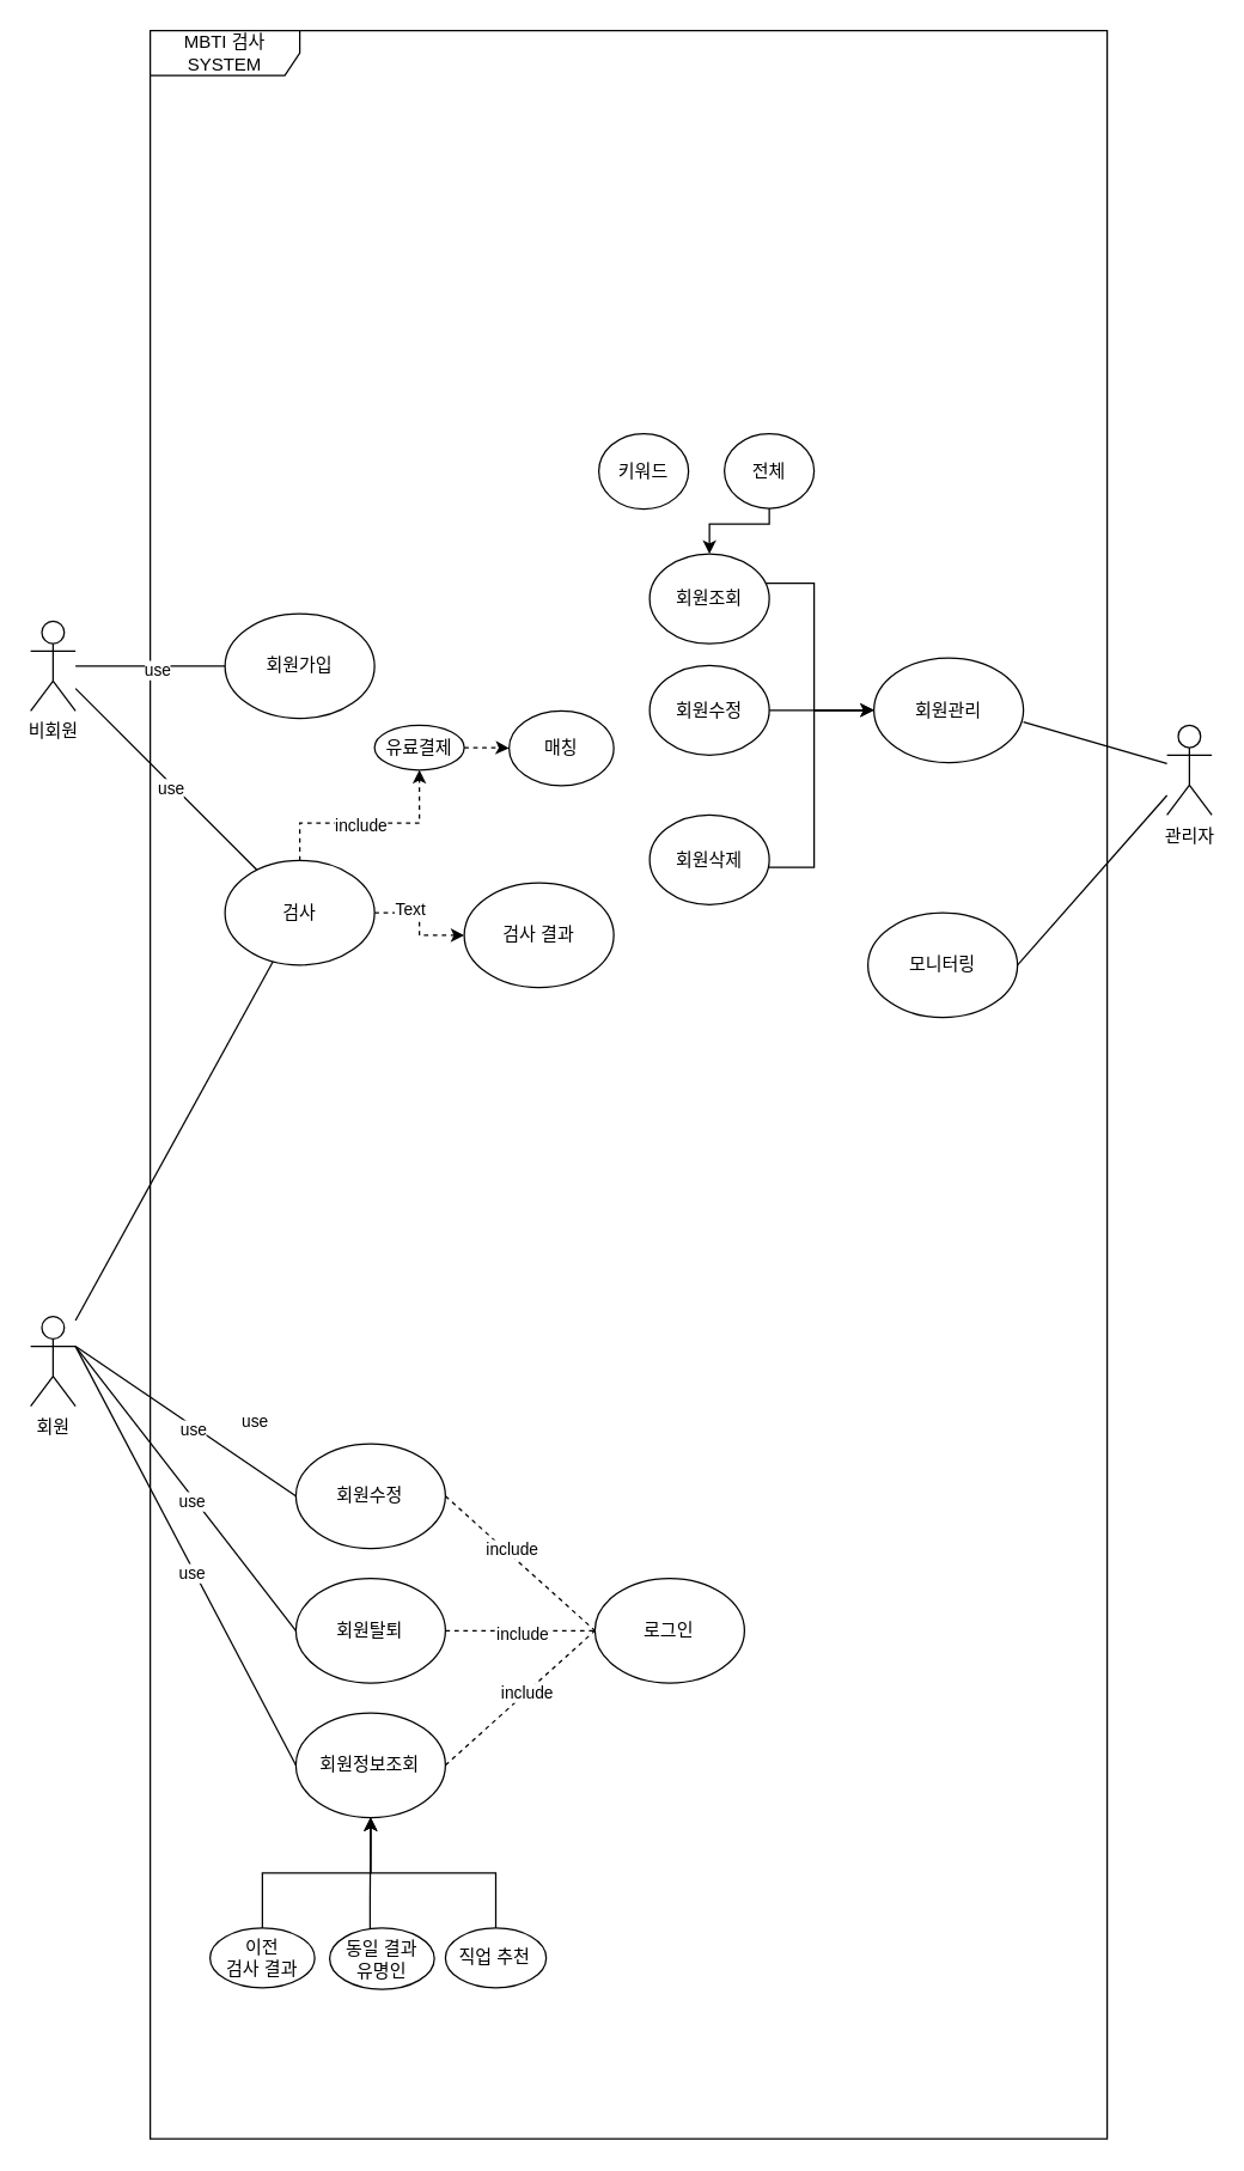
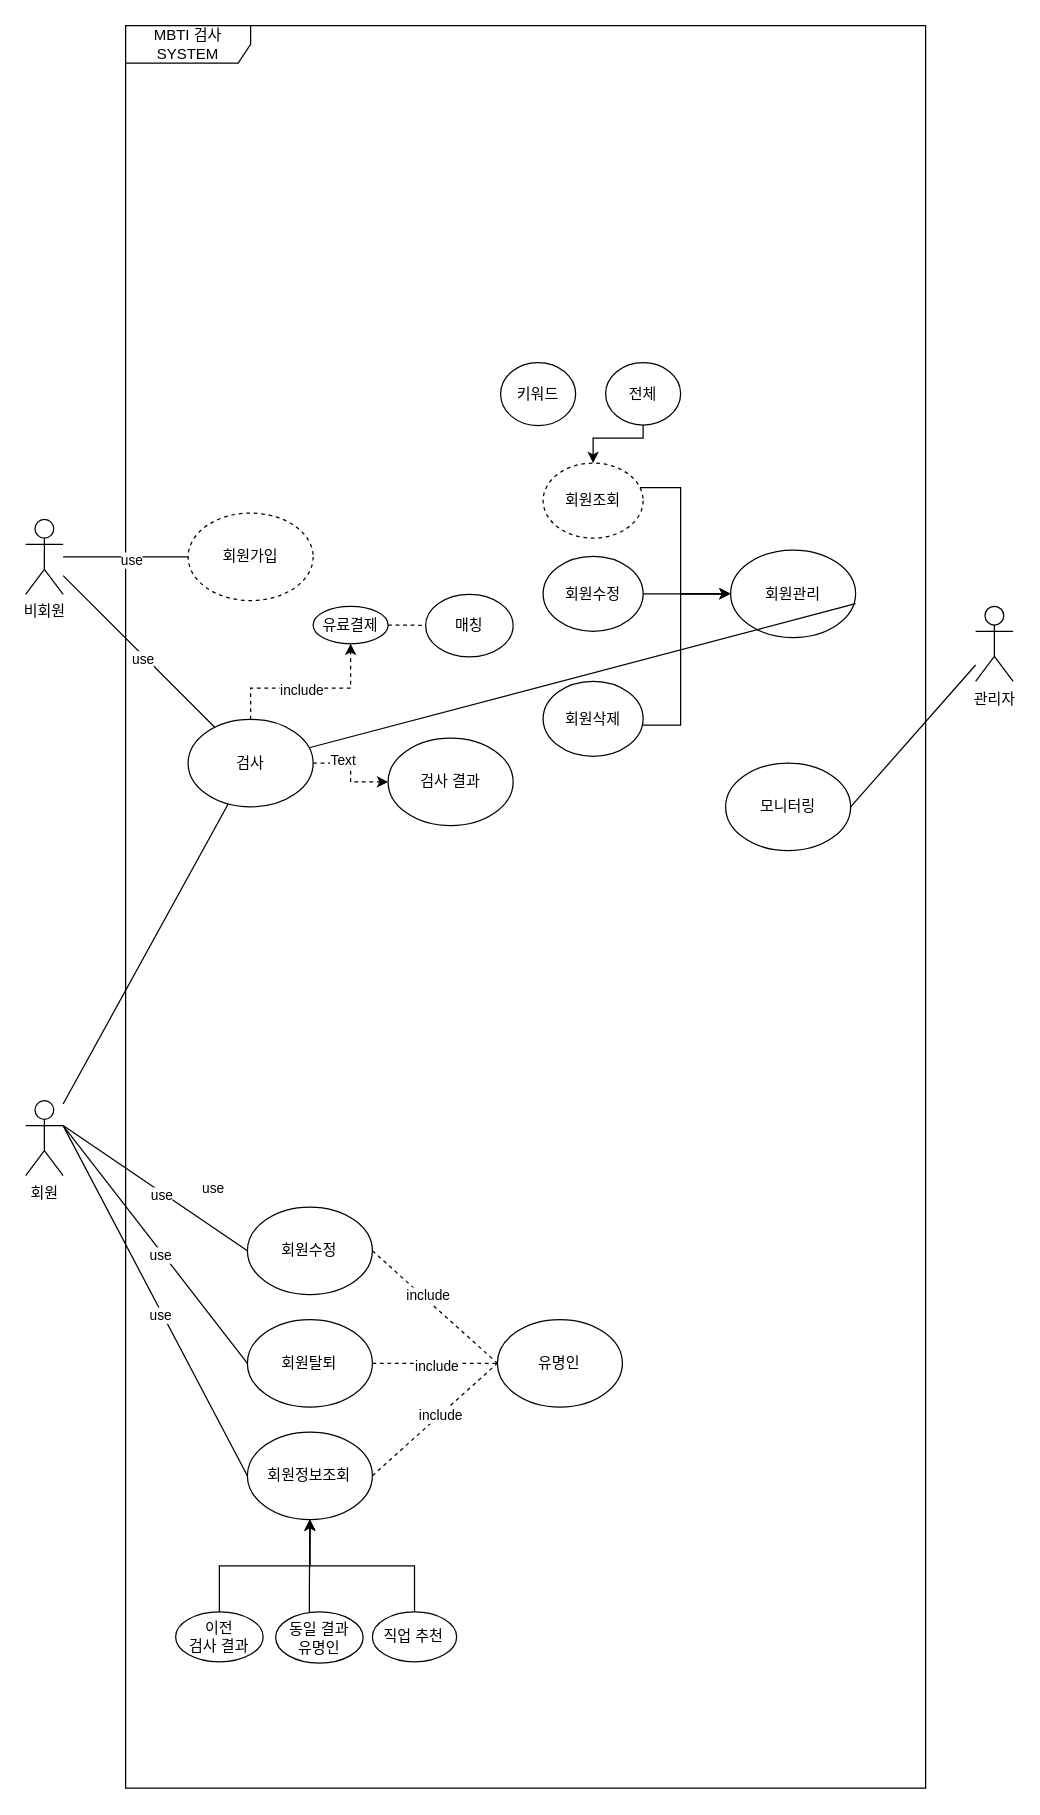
  <mxCell id="0" />
  <mxCell id="1" parent="0" />
  <mxCell id="2" value="회원" style="shape=umlActor;verticalLabelPosition=bottom;verticalAlign=top;html=1;outlineConnect=0;" vertex="1" parent="1"><mxGeometry x="20" y="880" width="30" height="60" as="geometry" /></mxCell>
  <mxCell id="3" value="비회원" style="shape=umlActor;verticalLabelPosition=bottom;verticalAlign=top;html=1;outlineConnect=0;" vertex="1" parent="1"><mxGeometry x="20" y="415" width="30" height="60" as="geometry" /></mxCell>
  <mxCell id="4" value="관리자" style="shape=umlActor;verticalLabelPosition=bottom;verticalAlign=top;html=1;outlineConnect=0;" vertex="1" parent="1"><mxGeometry x="780" y="484.5" width="30" height="60" as="geometry" /></mxCell>
  <mxCell id="5" value="MBTI 검사&lt;br&gt;SYSTEM" style="shape=umlFrame;whiteSpace=wrap;html=1;pointerEvents=0;width=100;height=30;" vertex="1" parent="1"><mxGeometry x="100" y="20" width="640" height="1410" as="geometry" /></mxCell>
- <mxCell id="6" value="회원가입" style="ellipse;whiteSpace=wrap;html=1;" vertex="1" parent="1"><mxGeometry x="150" y="410" width="100" height="70" as="geometry" /></mxCell>
+ <mxCell id="6" value="회원가입" style="ellipse;whiteSpace=wrap;html=1;dashed=1;" vertex="1" parent="1"><mxGeometry x="150" y="410" width="100" height="70" as="geometry" /></mxCell>
  <mxCell id="7" value="회원정보조회" style="ellipse;whiteSpace=wrap;html=1;" vertex="1" parent="1"><mxGeometry x="197.41" y="1145.11" width="100" height="70" as="geometry" /></mxCell>
  <mxCell id="8" value="회원수정" style="ellipse;whiteSpace=wrap;html=1;" vertex="1" parent="1"><mxGeometry x="197.41" y="965.11" width="100" height="70" as="geometry" /></mxCell>
  <mxCell id="9" value="회원탈퇴" style="ellipse;whiteSpace=wrap;html=1;" vertex="1" parent="1"><mxGeometry x="197.41" y="1055.11" width="100" height="70" as="geometry" /></mxCell>
  <mxCell id="10" value="" style="endArrow=none;html=1;rounded=0;" edge="1" parent="1" source="3" target="6"><mxGeometry width="50" height="50" relative="1" as="geometry"><mxPoint x="390" y="370" as="sourcePoint" /><mxPoint x="440" y="320" as="targetPoint" /></mxGeometry></mxCell>
  <mxCell id="11" value="use" style="edgeLabel;html=1;align=center;verticalAlign=middle;resizable=0;points=[];" vertex="1" connectable="0" parent="10"><mxGeometry x="0.075" y="-2" relative="1" as="geometry"><mxPoint as="offset" /></mxGeometry></mxCell>
  <mxCell id="12" value="" style="endArrow=none;html=1;rounded=0;exitX=1;exitY=0.333;exitDx=0;exitDy=0;exitPerimeter=0;entryX=0;entryY=0.5;entryDx=0;entryDy=0;" edge="1" parent="1" source="2" target="8"><mxGeometry width="50" height="50" relative="1" as="geometry"><mxPoint x="70" y="120" as="sourcePoint" /><mxPoint x="150" y="120" as="targetPoint" /></mxGeometry></mxCell>
  <mxCell id="13" value="use" style="edgeLabel;html=1;align=center;verticalAlign=middle;resizable=0;points=[];" vertex="1" connectable="0" parent="12"><mxGeometry x="0.075" y="-2" relative="1" as="geometry"><mxPoint as="offset" /></mxGeometry></mxCell>
  <mxCell id="14" value="" style="endArrow=none;html=1;rounded=0;exitX=1;exitY=0.333;exitDx=0;exitDy=0;exitPerimeter=0;entryX=0;entryY=0.5;entryDx=0;entryDy=0;" edge="1" parent="1" source="2" target="9"><mxGeometry width="50" height="50" relative="1" as="geometry"><mxPoint x="70" y="480" as="sourcePoint" /><mxPoint x="150" y="235" as="targetPoint" /></mxGeometry></mxCell>
  <mxCell id="15" value="use" style="edgeLabel;html=1;align=center;verticalAlign=middle;resizable=0;points=[];" vertex="1" connectable="0" parent="14"><mxGeometry x="0.075" y="-2" relative="1" as="geometry"><mxPoint as="offset" /></mxGeometry></mxCell>
  <mxCell id="16" value="" style="endArrow=none;html=1;rounded=0;exitX=1;exitY=0.333;exitDx=0;exitDy=0;exitPerimeter=0;entryX=0;entryY=0.5;entryDx=0;entryDy=0;" edge="1" parent="1" source="2" target="7"><mxGeometry width="50" height="50" relative="1" as="geometry"><mxPoint x="70" y="480" as="sourcePoint" /><mxPoint x="150" y="235" as="targetPoint" /></mxGeometry></mxCell>
  <mxCell id="17" value="use" style="edgeLabel;html=1;align=center;verticalAlign=middle;resizable=0;points=[];" vertex="1" connectable="0" parent="16"><mxGeometry x="0.075" y="-2" relative="1" as="geometry"><mxPoint as="offset" /></mxGeometry></mxCell>
- <mxCell id="18" value="로그인" style="ellipse;whiteSpace=wrap;html=1;" vertex="1" parent="1"><mxGeometry x="397.41" y="1055.11" width="100" height="70" as="geometry" /></mxCell>
+ <mxCell id="18" value="유명인" style="ellipse;whiteSpace=wrap;html=1;" vertex="1" parent="1"><mxGeometry x="397.41" y="1055.11" width="100" height="70" as="geometry" /></mxCell>
  <mxCell id="19" value="" style="endArrow=none;dashed=1;html=1;rounded=0;exitX=1;exitY=0.5;exitDx=0;exitDy=0;entryX=0;entryY=0.5;entryDx=0;entryDy=0;" edge="1" parent="1" source="8" target="18"><mxGeometry width="50" height="50" relative="1" as="geometry"><mxPoint x="447.41" y="1075.11" as="sourcePoint" /><mxPoint x="397.41" y="975.11" as="targetPoint" /></mxGeometry></mxCell>
  <mxCell id="20" value="include" style="edgeLabel;html=1;align=center;verticalAlign=middle;resizable=0;points=[];" vertex="1" connectable="0" parent="19"><mxGeometry x="-0.165" y="3" relative="1" as="geometry"><mxPoint as="offset" /></mxGeometry></mxCell>
  <mxCell id="21" value="" style="endArrow=none;dashed=1;html=1;rounded=0;exitX=1;exitY=0.5;exitDx=0;exitDy=0;entryX=0;entryY=0.5;entryDx=0;entryDy=0;" edge="1" parent="1" source="9" target="18"><mxGeometry width="50" height="50" relative="1" as="geometry"><mxPoint x="307.41" y="940.11" as="sourcePoint" /><mxPoint x="407.41" y="985.11" as="targetPoint" /></mxGeometry></mxCell>
  <mxCell id="22" value="include" style="edgeLabel;html=1;align=center;verticalAlign=middle;resizable=0;points=[];" vertex="1" connectable="0" parent="21"><mxGeometry x="0.017" y="-2" relative="1" as="geometry"><mxPoint as="offset" /></mxGeometry></mxCell>
  <mxCell id="23" value="" style="endArrow=none;dashed=1;html=1;rounded=0;exitX=1;exitY=0.5;exitDx=0;exitDy=0;entryX=0;entryY=0.5;entryDx=0;entryDy=0;" edge="1" parent="1" source="7" target="18"><mxGeometry width="50" height="50" relative="1" as="geometry"><mxPoint x="317.41" y="950.11" as="sourcePoint" /><mxPoint x="417.41" y="995.11" as="targetPoint" /></mxGeometry></mxCell>
  <mxCell id="24" value="include" style="edgeLabel;html=1;align=center;verticalAlign=middle;resizable=0;points=[];" vertex="1" connectable="0" parent="23"><mxGeometry x="0.08" relative="1" as="geometry"><mxPoint as="offset" /></mxGeometry></mxCell>
  <mxCell id="25" value="" style="edgeStyle=orthogonalEdgeStyle;rounded=0;orthogonalLoop=1;jettySize=auto;html=1;dashed=1;" edge="1" parent="1" source="29" target="31"><mxGeometry relative="1" as="geometry"><Array as="points"><mxPoint x="200" y="550" /><mxPoint x="280" y="550" /></Array></mxGeometry></mxCell>
  <mxCell id="26" value="include" style="edgeLabel;html=1;align=center;verticalAlign=middle;resizable=0;points=[];" vertex="1" connectable="0" parent="25"><mxGeometry x="-0.075" y="-1" relative="1" as="geometry"><mxPoint as="offset" /></mxGeometry></mxCell>
  <mxCell id="27" value="" style="edgeStyle=orthogonalEdgeStyle;rounded=0;orthogonalLoop=1;jettySize=auto;html=1;dashed=1;" edge="1" parent="1" source="29" target="50"><mxGeometry relative="1" as="geometry" /></mxCell>
  <mxCell id="28" value="Text" style="edgeLabel;html=1;align=center;verticalAlign=middle;resizable=0;points=[];" vertex="1" connectable="0" parent="27"><mxGeometry x="-0.387" y="3" relative="1" as="geometry"><mxPoint as="offset" /></mxGeometry></mxCell>
  <mxCell id="29" value="검사" style="ellipse;whiteSpace=wrap;html=1;" vertex="1" parent="1"><mxGeometry x="150" y="575" width="100" height="70" as="geometry" /></mxCell>
- <mxCell id="30" value="" style="edgeStyle=orthogonalEdgeStyle;rounded=0;orthogonalLoop=1;jettySize=auto;html=1;dashed=1;" edge="1" parent="1" source="31" target="57"><mxGeometry relative="1" as="geometry" /></mxCell>
+ <mxCell id="30" value="" style="edgeStyle=orthogonalEdgeStyle;rounded=0;orthogonalLoop=1;jettySize=auto;html=1;dashed=1;endArrow=none;" edge="1" parent="1" source="31" target="57"><mxGeometry relative="1" as="geometry" /></mxCell>
  <mxCell id="31" value="유료결제" style="ellipse;whiteSpace=wrap;html=1;" vertex="1" parent="1"><mxGeometry x="250" y="484.5" width="60" height="30" as="geometry" /></mxCell>
  <mxCell id="32" value="회원관리" style="ellipse;whiteSpace=wrap;html=1;" vertex="1" parent="1"><mxGeometry x="584" y="439.5" width="100" height="70" as="geometry" /></mxCell>
  <mxCell id="33" value="모니터링" style="ellipse;whiteSpace=wrap;html=1;" vertex="1" parent="1"><mxGeometry x="580" y="610" width="100" height="70" as="geometry" /></mxCell>
  <mxCell id="34" style="edgeStyle=orthogonalEdgeStyle;rounded=0;orthogonalLoop=1;jettySize=auto;html=1;exitX=0.5;exitY=1;exitDx=0;exitDy=0;" edge="1" parent="1" source="33" target="33"><mxGeometry relative="1" as="geometry" /></mxCell>
  <mxCell id="35" value="" style="edgeStyle=orthogonalEdgeStyle;rounded=0;orthogonalLoop=1;jettySize=auto;html=1;" edge="1" parent="1" source="36" target="32"><mxGeometry relative="1" as="geometry"><Array as="points"><mxPoint x="544" y="579.5" /><mxPoint x="544" y="474.5" /></Array></mxGeometry></mxCell>
  <mxCell id="36" value="회원삭제" style="ellipse;whiteSpace=wrap;html=1;" vertex="1" parent="1"><mxGeometry x="434" y="544.5" width="80" height="60" as="geometry" /></mxCell>
  <mxCell id="37" value="" style="edgeStyle=orthogonalEdgeStyle;rounded=0;orthogonalLoop=1;jettySize=auto;html=1;" edge="1" parent="1" source="38" target="32"><mxGeometry relative="1" as="geometry"><Array as="points"><mxPoint x="574" y="474.5" /><mxPoint x="574" y="474.5" /></Array></mxGeometry></mxCell>
  <mxCell id="38" value="회원수정" style="ellipse;whiteSpace=wrap;html=1;" vertex="1" parent="1"><mxGeometry x="434" y="444.5" width="80" height="60" as="geometry" /></mxCell>
  <mxCell id="39" value="" style="edgeStyle=orthogonalEdgeStyle;rounded=0;orthogonalLoop=1;jettySize=auto;html=1;" edge="1" parent="1" source="40" target="32"><mxGeometry relative="1" as="geometry"><Array as="points"><mxPoint x="544" y="389.5" /><mxPoint x="544" y="474.5" /></Array></mxGeometry></mxCell>
- <mxCell id="40" value="회원조회" style="ellipse;whiteSpace=wrap;html=1;" vertex="1" parent="1"><mxGeometry x="434" y="370" width="80" height="60" as="geometry" /></mxCell>
- <mxCell id="41" value="" style="endArrow=none;html=1;rounded=0;exitX=1;exitY=0.614;exitDx=0;exitDy=0;exitPerimeter=0;" edge="1" parent="1" source="32" target="4"><mxGeometry width="50" height="50" relative="1" as="geometry"><mxPoint x="390" y="430" as="sourcePoint" /><mxPoint x="440" y="380" as="targetPoint" /></mxGeometry></mxCell>
+ <mxCell id="40" value="회원조회" style="ellipse;whiteSpace=wrap;html=1;dashed=1;" vertex="1" parent="1"><mxGeometry x="434" y="370" width="80" height="60" as="geometry" /></mxCell>
+ <mxCell id="41" value="" style="endArrow=none;html=1;rounded=0;exitX=1;exitY=0.614;exitDx=0;exitDy=0;exitPerimeter=0;" edge="1" parent="1" source="32" target="29"><mxGeometry width="50" height="50" relative="1" as="geometry"><mxPoint x="390" y="430" as="sourcePoint" /><mxPoint x="440" y="380" as="targetPoint" /></mxGeometry></mxCell>
  <mxCell id="42" value="" style="endArrow=none;html=1;rounded=0;exitX=1;exitY=0.5;exitDx=0;exitDy=0;" edge="1" parent="1" source="33" target="4"><mxGeometry width="50" height="50" relative="1" as="geometry"><mxPoint x="390" y="430" as="sourcePoint" /><mxPoint x="770" y="380" as="targetPoint" /></mxGeometry></mxCell>
  <mxCell id="43" value="" style="edgeStyle=orthogonalEdgeStyle;rounded=0;orthogonalLoop=1;jettySize=auto;html=1;" edge="1" parent="1" source="44" target="40"><mxGeometry relative="1" as="geometry"><Array as="points"><mxPoint x="514" y="350" /><mxPoint x="474" y="350" /></Array></mxGeometry></mxCell>
  <mxCell id="44" value="전체" style="ellipse;whiteSpace=wrap;html=1;" vertex="1" parent="1"><mxGeometry x="484" y="289.5" width="60" height="50" as="geometry" /></mxCell>
  <mxCell id="45" value="키워드" style="ellipse;whiteSpace=wrap;html=1;" vertex="1" parent="1"><mxGeometry x="400" y="289.5" width="60" height="50.5" as="geometry" /></mxCell>
  <mxCell id="46" value="" style="endArrow=none;html=1;rounded=0;" edge="1" parent="1" source="2" target="29"><mxGeometry width="50" height="50" relative="1" as="geometry"><mxPoint x="50" y="855" as="sourcePoint" /><mxPoint x="150" y="760" as="targetPoint" /></mxGeometry></mxCell>
  <mxCell id="47" value="use" style="edgeLabel;html=1;align=center;verticalAlign=middle;resizable=0;points=[];" vertex="1" connectable="0" parent="46"><mxGeometry x="0.075" y="-2" relative="1" as="geometry"><mxPoint x="47" y="195" as="offset" /></mxGeometry></mxCell>
  <mxCell id="48" value="" style="endArrow=none;html=1;rounded=0;" edge="1" parent="1" source="3" target="29"><mxGeometry width="50" height="50" relative="1" as="geometry"><mxPoint x="60" y="455" as="sourcePoint" /><mxPoint x="160" y="455" as="targetPoint" /></mxGeometry></mxCell>
  <mxCell id="49" value="use" style="edgeLabel;html=1;align=center;verticalAlign=middle;resizable=0;points=[];" vertex="1" connectable="0" parent="48"><mxGeometry x="0.075" y="-2" relative="1" as="geometry"><mxPoint as="offset" /></mxGeometry></mxCell>
  <mxCell id="50" value="검사 결과" style="ellipse;whiteSpace=wrap;html=1;" vertex="1" parent="1"><mxGeometry x="310" y="590" width="100" height="70" as="geometry" /></mxCell>
  <mxCell id="51" value="" style="edgeStyle=orthogonalEdgeStyle;rounded=0;orthogonalLoop=1;jettySize=auto;html=1;" edge="1" parent="1" source="52" target="7"><mxGeometry relative="1" as="geometry" /></mxCell>
  <mxCell id="52" value="이전&lt;br&gt;검사 결과" style="ellipse;whiteSpace=wrap;html=1;" vertex="1" parent="1"><mxGeometry x="140" y="1289" width="70" height="40" as="geometry" /></mxCell>
  <mxCell id="53" value="" style="edgeStyle=orthogonalEdgeStyle;rounded=0;orthogonalLoop=1;jettySize=auto;html=1;" edge="1" parent="1" source="54" target="7"><mxGeometry relative="1" as="geometry"><Array as="points"><mxPoint x="247" y="1270" /><mxPoint x="247" y="1270" /></Array></mxGeometry></mxCell>
  <mxCell id="54" value="동일 결과&lt;br&gt;유명인&lt;br&gt;" style="ellipse;whiteSpace=wrap;html=1;" vertex="1" parent="1"><mxGeometry x="220" y="1289" width="70" height="41" as="geometry" /></mxCell>
  <mxCell id="55" value="" style="edgeStyle=orthogonalEdgeStyle;rounded=0;orthogonalLoop=1;jettySize=auto;html=1;" edge="1" parent="1" source="56" target="7"><mxGeometry relative="1" as="geometry" /></mxCell>
  <mxCell id="56" value="직업 추천" style="ellipse;whiteSpace=wrap;html=1;" vertex="1" parent="1"><mxGeometry x="297.41" y="1289" width="67.41" height="40" as="geometry" /></mxCell>
  <mxCell id="57" value="매칭" style="ellipse;whiteSpace=wrap;html=1;" vertex="1" parent="1"><mxGeometry x="340" y="475" width="70" height="50" as="geometry" /></mxCell>
